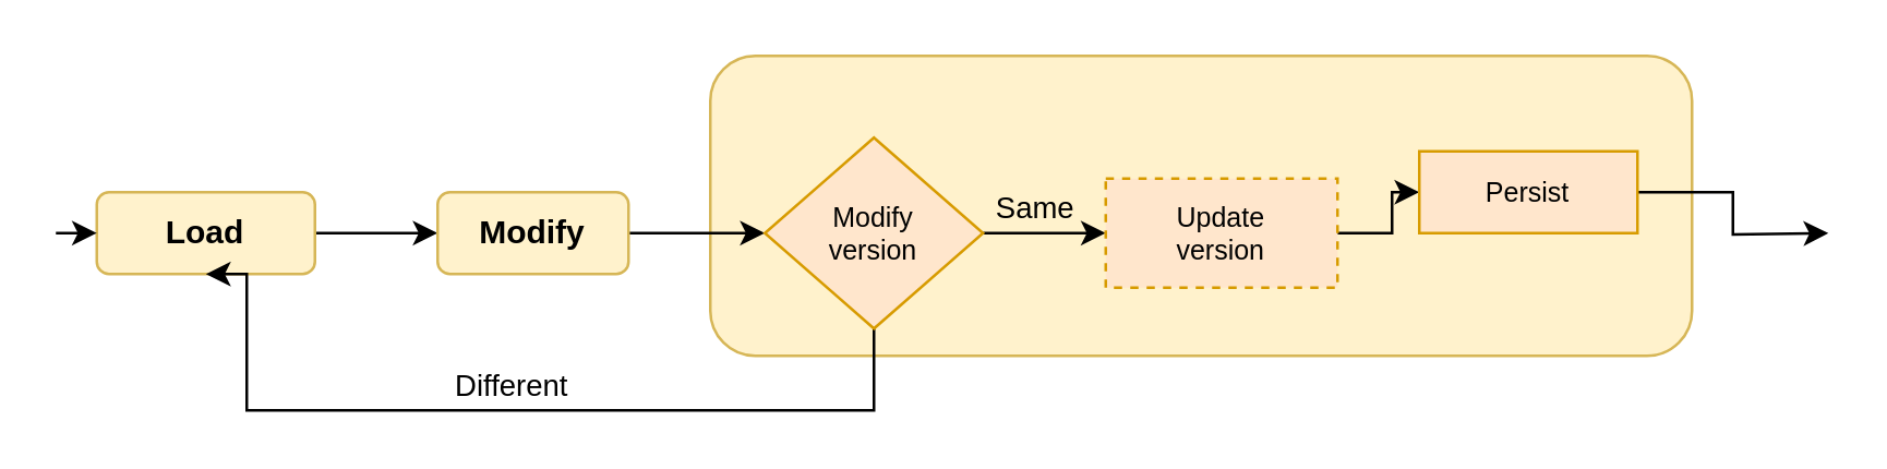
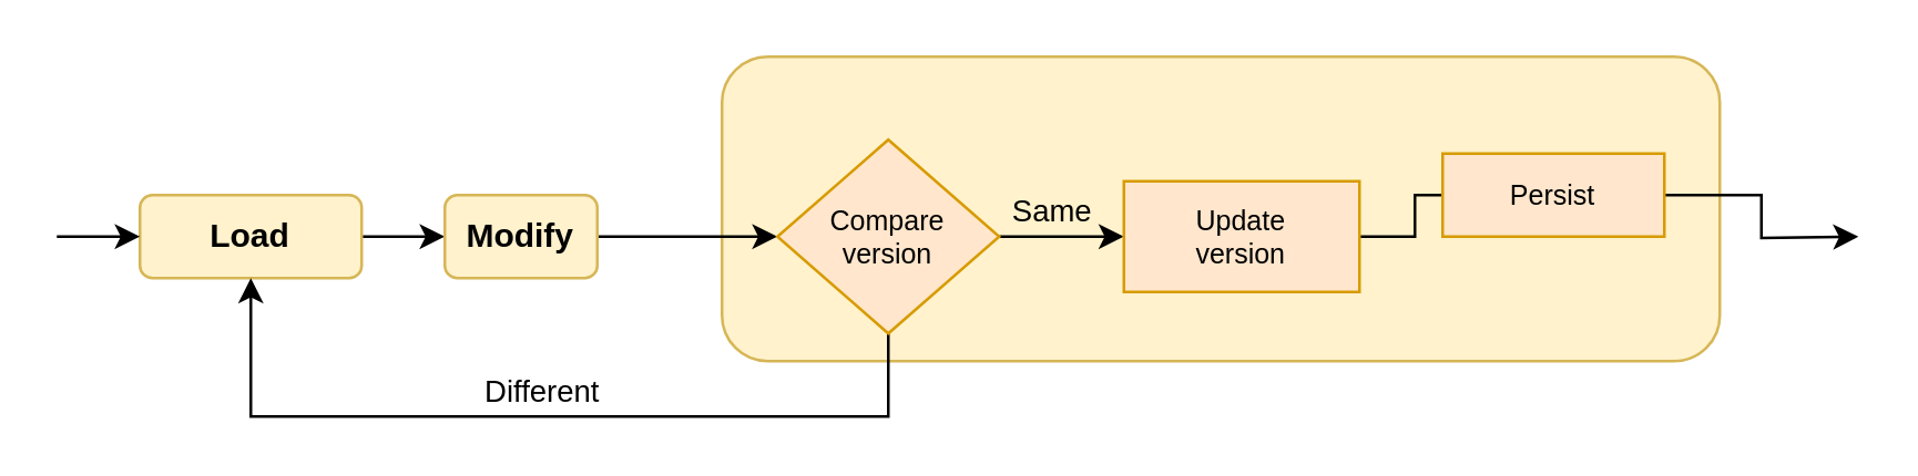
  <mxCell id="0" />
  <mxCell id="1" parent="0" />
  <mxCell id="2" value="" style="rounded=1;whiteSpace=wrap;html=1;fillColor=#fff2cc;strokeColor=#d6b656;" vertex="1" parent="1"><mxGeometry x="260" y="20" width="360" height="110" as="geometry" /></mxCell>
  <mxCell id="3" style="edgeStyle=orthogonalEdgeStyle;rounded=0;orthogonalLoop=1;jettySize=auto;html=1;entryX=0;entryY=0.5;entryDx=0;entryDy=0;labelBackgroundColor=none;" edge="1" parent="1" source="4" target="6"><mxGeometry relative="1" as="geometry" /></mxCell>
- <mxCell id="4" value="Load" style="rounded=1;whiteSpace=wrap;html=1;fontStyle=1;fillColor=#fff2cc;strokeColor=#d6b656;" vertex="1" parent="1"><mxGeometry x="35" y="70" width="80" height="30" as="geometry" /></mxCell>
+ <mxCell id="4" value="Load" style="rounded=1;whiteSpace=wrap;html=1;fontStyle=1;fillColor=#fff2cc;strokeColor=#d6b656;" vertex="1" parent="1"><mxGeometry x="50" y="70" width="80" height="30" as="geometry" /></mxCell>
  <mxCell id="5" style="edgeStyle=orthogonalEdgeStyle;rounded=0;orthogonalLoop=1;jettySize=auto;html=1;entryX=0;entryY=0.5;entryDx=0;entryDy=0;" edge="1" parent="1" source="6" target="9"><mxGeometry relative="1" as="geometry"><Array as="points" /></mxGeometry></mxCell>
- <mxCell id="6" value="Modify" style="rounded=1;whiteSpace=wrap;html=1;fontStyle=1;fillColor=#fff2cc;strokeColor=#d6b656;" vertex="1" parent="1"><mxGeometry x="160" y="70" width="70" height="30" as="geometry" /></mxCell>
+ <mxCell id="6" value="Modify" style="rounded=1;whiteSpace=wrap;html=1;fontStyle=1;fillColor=#fff2cc;strokeColor=#d6b656;" vertex="1" parent="1"><mxGeometry x="160" y="70" width="55" height="30" as="geometry" /></mxCell>
  <mxCell id="7" value="&lt;div&gt;Same&lt;/div&gt;" style="edgeStyle=orthogonalEdgeStyle;rounded=0;orthogonalLoop=1;jettySize=auto;html=1;exitX=1;exitY=0.5;exitDx=0;exitDy=0;entryX=0;entryY=0.5;entryDx=0;entryDy=0;labelPosition=center;verticalLabelPosition=top;align=center;verticalAlign=bottom;spacingLeft=0;labelBackgroundColor=none;spacingRight=8;" edge="1" parent="1" source="9" target="11"><mxGeometry relative="1" as="geometry"><mxPoint x="410" y="270" as="targetPoint" /></mxGeometry></mxCell>
  <mxCell id="8" value="Different" style="edgeStyle=orthogonalEdgeStyle;rounded=0;orthogonalLoop=1;jettySize=auto;html=1;exitX=0.5;exitY=1;exitDx=0;exitDy=0;entryX=0.5;entryY=1;entryDx=0;entryDy=0;labelBackgroundColor=none;labelPosition=center;verticalLabelPosition=top;align=center;verticalAlign=bottom;" edge="1" parent="1" source="9" target="4"><mxGeometry relative="1" as="geometry"><Array as="points"><mxPoint x="320" y="150" /><mxPoint x="90" y="150" /></Array></mxGeometry></mxCell>
- <mxCell id="9" value="&lt;div style=&quot;font-size: 10px;&quot;&gt;Modify&lt;/div&gt;&lt;div style=&quot;font-size: 10px;&quot;&gt;version&lt;br style=&quot;font-size: 10px;&quot;&gt;&lt;/div&gt;" style="rhombus;whiteSpace=wrap;html=1;fillColor=#ffe6cc;strokeColor=#d79b00;fontSize=10;" vertex="1" parent="1"><mxGeometry x="280" y="50" width="80" height="70" as="geometry" /></mxCell>
- <mxCell id="10" style="edgeStyle=orthogonalEdgeStyle;rounded=0;orthogonalLoop=1;jettySize=auto;html=1;entryX=0;entryY=0.5;entryDx=0;entryDy=0;" edge="1" parent="1" source="11" target="13"><mxGeometry relative="1" as="geometry" /></mxCell>
- <mxCell id="11" value="&lt;div style=&quot;font-size: 10px;&quot;&gt;Update&lt;/div&gt;&lt;div style=&quot;font-size: 10px;&quot;&gt;version&lt;br style=&quot;font-size: 10px;&quot;&gt;&lt;/div&gt;" style="rounded=0;whiteSpace=wrap;html=1;fillColor=#ffe6cc;strokeColor=#d79b00;fontSize=10;dashed=1;" vertex="1" parent="1"><mxGeometry x="405" y="65" width="85" height="40" as="geometry" /></mxCell>
+ <mxCell id="9" value="&lt;div style=&quot;font-size: 10px;&quot;&gt;Compare&lt;/div&gt;&lt;div style=&quot;font-size: 10px;&quot;&gt;version&lt;br style=&quot;font-size: 10px;&quot;&gt;&lt;/div&gt;" style="rhombus;whiteSpace=wrap;html=1;fillColor=#ffe6cc;strokeColor=#d79b00;fontSize=10;" vertex="1" parent="1"><mxGeometry x="280" y="50" width="80" height="70" as="geometry" /></mxCell>
+ <mxCell id="10" style="edgeStyle=orthogonalEdgeStyle;rounded=0;orthogonalLoop=1;jettySize=auto;html=1;entryX=0;entryY=0.5;entryDx=0;entryDy=0;endArrow=none;" edge="1" parent="1" source="11" target="13"><mxGeometry relative="1" as="geometry" /></mxCell>
+ <mxCell id="11" value="&lt;div style=&quot;font-size: 10px;&quot;&gt;Update&lt;/div&gt;&lt;div style=&quot;font-size: 10px;&quot;&gt;version&lt;br style=&quot;font-size: 10px;&quot;&gt;&lt;/div&gt;" style="rounded=0;whiteSpace=wrap;html=1;fillColor=#ffe6cc;strokeColor=#d79b00;fontSize=10;" vertex="1" parent="1"><mxGeometry x="405" y="65" width="85" height="40" as="geometry" /></mxCell>
  <mxCell id="12" style="edgeStyle=orthogonalEdgeStyle;rounded=0;orthogonalLoop=1;jettySize=auto;html=1;" edge="1" parent="1" source="13"><mxGeometry relative="1" as="geometry"><mxPoint x="670" y="85" as="targetPoint" /></mxGeometry></mxCell>
  <mxCell id="13" value="Persist" style="rounded=0;whiteSpace=wrap;html=1;fillColor=#ffe6cc;strokeColor=#d79b00;fontSize=10;" vertex="1" parent="1"><mxGeometry x="520" y="55" width="80" height="30" as="geometry" /></mxCell>
  <mxCell id="14" value="" style="endArrow=classic;html=1;labelBackgroundColor=none;entryX=0;entryY=0.5;entryDx=0;entryDy=0;" edge="1" parent="1" target="4"><mxGeometry width="50" height="50" relative="1" as="geometry"><mxPoint x="20" y="85" as="sourcePoint" /><mxPoint x="370" y="300" as="targetPoint" /></mxGeometry></mxCell>
